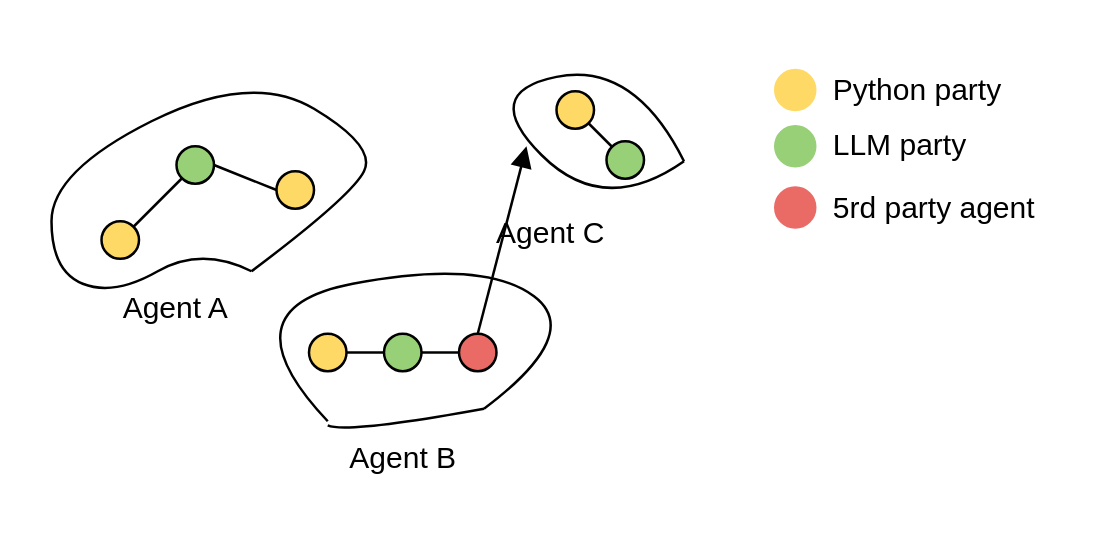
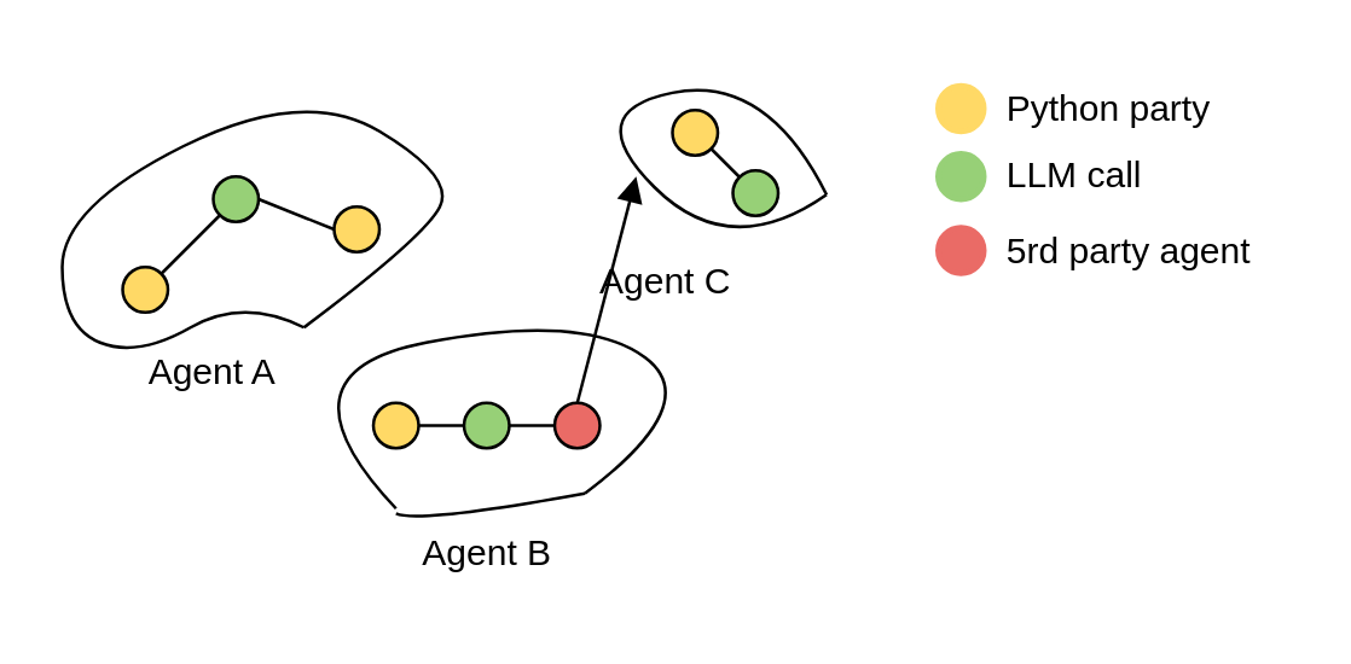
  <mxCell id="0" />
  <mxCell id="1" parent="0" />
  <mxCell id="2" value="" style="endArrow=none;html=1;rounded=0;entryX=0;entryY=0.5;entryDx=0;entryDy=0;exitX=1;exitY=0.5;exitDx=0;exitDy=0;" edge="1" parent="1" source="6" target="8"><mxGeometry width="50" height="50" relative="1" as="geometry"><mxPoint x="133" y="203" as="sourcePoint" /><mxPoint x="183" y="153" as="targetPoint" /></mxGeometry></mxCell>
  <mxCell id="3" value="" style="ellipse;whiteSpace=wrap;html=1;aspect=fixed;fillColor=#FFD966;" vertex="1" parent="1"><mxGeometry x="40" y="88" width="15" height="15" as="geometry" /></mxCell>
  <mxCell id="4" value="" style="ellipse;whiteSpace=wrap;html=1;aspect=fixed;fillColor=#97D077;" vertex="1" parent="1"><mxGeometry x="70" y="58" width="15" height="15" as="geometry" /></mxCell>
  <mxCell id="5" value="" style="ellipse;whiteSpace=wrap;html=1;aspect=fixed;fillColor=#FFD966;" vertex="1" parent="1"><mxGeometry x="110" y="68" width="15" height="15" as="geometry" /></mxCell>
  <mxCell id="6" value="" style="ellipse;whiteSpace=wrap;html=1;aspect=fixed;fillColor=#FFD966;" vertex="1" parent="1"><mxGeometry x="123" y="133" width="15" height="15" as="geometry" /></mxCell>
  <mxCell id="7" value="" style="ellipse;whiteSpace=wrap;html=1;aspect=fixed;fillColor=#97D077;" vertex="1" parent="1"><mxGeometry x="153" y="133" width="15" height="15" as="geometry" /></mxCell>
  <mxCell id="8" value="" style="ellipse;whiteSpace=wrap;html=1;aspect=fixed;fillColor=#EA6B66;" vertex="1" parent="1"><mxGeometry x="183" y="133" width="15" height="15" as="geometry" /></mxCell>
  <mxCell id="9" value="" style="endArrow=none;html=1;rounded=0;entryX=0;entryY=1;entryDx=0;entryDy=0;exitX=1;exitY=0;exitDx=0;exitDy=0;" edge="1" parent="1" source="3" target="4"><mxGeometry width="50" height="50" relative="1" as="geometry"><mxPoint x="40" y="128" as="sourcePoint" /><mxPoint x="85" y="128" as="targetPoint" /></mxGeometry></mxCell>
  <mxCell id="10" value="" style="endArrow=none;html=1;rounded=0;entryX=0;entryY=0.5;entryDx=0;entryDy=0;exitX=1;exitY=0.5;exitDx=0;exitDy=0;" edge="1" parent="1" source="4" target="5"><mxGeometry width="50" height="50" relative="1" as="geometry"><mxPoint x="63" y="100" as="sourcePoint" /><mxPoint x="82" y="81" as="targetPoint" /></mxGeometry></mxCell>
  <mxCell id="11" value="" style="ellipse;whiteSpace=wrap;html=1;aspect=fixed;fillColor=#97D077;" vertex="1" parent="1"><mxGeometry x="242" y="56" width="15" height="15" as="geometry" /></mxCell>
  <mxCell id="12" value="" style="ellipse;whiteSpace=wrap;html=1;aspect=fixed;fillColor=#FFD966;" vertex="1" parent="1"><mxGeometry x="222" y="36" width="15" height="15" as="geometry" /></mxCell>
  <mxCell id="13" value="" style="endArrow=none;html=1;rounded=0;entryX=0;entryY=0;entryDx=0;entryDy=0;exitX=1;exitY=1;exitDx=0;exitDy=0;" edge="1" parent="1" source="12" target="11"><mxGeometry width="50" height="50" relative="1" as="geometry"><mxPoint x="117" y="59" as="sourcePoint" /><mxPoint x="142" y="69" as="targetPoint" /></mxGeometry></mxCell>
  <mxCell id="14" value="" style="curved=1;endArrow=none;html=1;rounded=0;endFill=0;exitX=0;exitY=0;exitDx=0;exitDy=0;" edge="1" parent="1" source="18"><mxGeometry width="50" height="50" relative="1" as="geometry"><mxPoint x="140" y="158" as="sourcePoint" /><mxPoint x="193" y="163" as="targetPoint" /><Array as="points"><mxPoint x="88" y="123" /><mxPoint x="193" y="103" /><mxPoint x="233" y="133" /></Array></mxGeometry></mxCell>
  <mxCell id="15" value="" style="curved=1;endArrow=none;html=1;rounded=0;endFill=0;" edge="1" parent="1"><mxGeometry width="50" height="50" relative="1" as="geometry"><mxPoint x="100" y="108" as="sourcePoint" /><mxPoint x="100" y="108" as="targetPoint" /><Array as="points"><mxPoint x="80" y="98" /><mxPoint x="45" y="118" /><mxPoint x="20" y="108" /><mxPoint x="20" y="68" /><mxPoint x="100" y="28" /><mxPoint x="150" y="58" /><mxPoint x="140" y="78" /></Array></mxGeometry></mxCell>
  <mxCell id="16" value="" style="curved=1;endArrow=none;html=1;rounded=0;endFill=0;" edge="1" parent="1"><mxGeometry width="50" height="50" relative="1" as="geometry"><mxPoint x="273" y="64" as="sourcePoint" /><mxPoint x="273" y="64" as="targetPoint" /><Array as="points"><mxPoint x="241" y="86.5" /><mxPoint x="191" y="36.5" /><mxPoint x="253" y="24" /></Array></mxGeometry></mxCell>
  <mxCell id="17" value="" style="curved=1;endArrow=none;html=1;rounded=0;endFill=0;" edge="1" parent="1" target="18"><mxGeometry width="50" height="50" relative="1" as="geometry"><mxPoint x="193" y="163" as="sourcePoint" /><mxPoint x="193" y="163" as="targetPoint" /><Array as="points"><mxPoint x="138" y="173" /></Array></mxGeometry></mxCell>
  <mxCell id="18" value="Agent B" style="text;html=1;align=center;verticalAlign=middle;whiteSpace=wrap;rounded=0;" vertex="1" parent="1"><mxGeometry x="130.5" y="168" width="60" height="30" as="geometry" /></mxCell>
  <mxCell id="19" value="Agent A" style="text;html=1;align=center;verticalAlign=middle;whiteSpace=wrap;rounded=0;" vertex="1" parent="1"><mxGeometry x="40" y="108" width="60" height="30" as="geometry" /></mxCell>
  <mxCell id="20" value="Agent C" style="text;html=1;align=center;verticalAlign=middle;whiteSpace=wrap;rounded=0;" vertex="1" parent="1"><mxGeometry x="190" y="78" width="60" height="30" as="geometry" /></mxCell>
  <mxCell id="21" value="" style="ellipse;whiteSpace=wrap;html=1;aspect=fixed;fontColor=#FFFF00;fillColor=#FFD966;strokeColor=#FFD966;strokeWidth=2;" vertex="1" parent="1"><mxGeometry x="310" y="28" width="15" height="15" as="geometry" /></mxCell>
  <mxCell id="22" value="Python party" style="text;html=1;align=left;verticalAlign=middle;whiteSpace=wrap;rounded=0;" vertex="1" parent="1"><mxGeometry x="331" y="20.5" width="94" height="30" as="geometry" /></mxCell>
  <mxCell id="23" value="" style="ellipse;whiteSpace=wrap;html=1;aspect=fixed;strokeWidth=2;fillColor=#97D077;strokeColor=#97D077;" vertex="1" parent="1"><mxGeometry x="310" y="50.5" width="15" height="15" as="geometry" /></mxCell>
- <mxCell id="24" value="LLM party" style="text;html=1;align=left;verticalAlign=middle;whiteSpace=wrap;rounded=0;" vertex="1" parent="1"><mxGeometry x="331" y="43" width="94" height="30" as="geometry" /></mxCell>
+ <mxCell id="24" value="LLM call" style="text;html=1;align=left;verticalAlign=middle;whiteSpace=wrap;rounded=0;" vertex="1" parent="1"><mxGeometry x="331" y="43" width="94" height="30" as="geometry" /></mxCell>
  <mxCell id="25" value="" style="ellipse;whiteSpace=wrap;html=1;aspect=fixed;strokeWidth=2;fillColor=#EA6B66;strokeColor=#EA6B66;" vertex="1" parent="1"><mxGeometry x="310" y="75" width="15" height="15" as="geometry" /></mxCell>
  <mxCell id="26" value="5rd party agent" style="text;html=1;align=left;verticalAlign=middle;whiteSpace=wrap;rounded=0;" vertex="1" parent="1"><mxGeometry x="331" y="67.5" width="94" height="30" as="geometry" /></mxCell>
  <mxCell id="27" value="" style="endArrow=block;html=1;rounded=0;exitX=0.5;exitY=0;exitDx=0;exitDy=0;endFill=1;" edge="1" parent="1" source="8"><mxGeometry width="50" height="50" relative="1" as="geometry"><mxPoint x="330" y="198" as="sourcePoint" /><mxPoint x="210" y="58" as="targetPoint" /></mxGeometry></mxCell>
